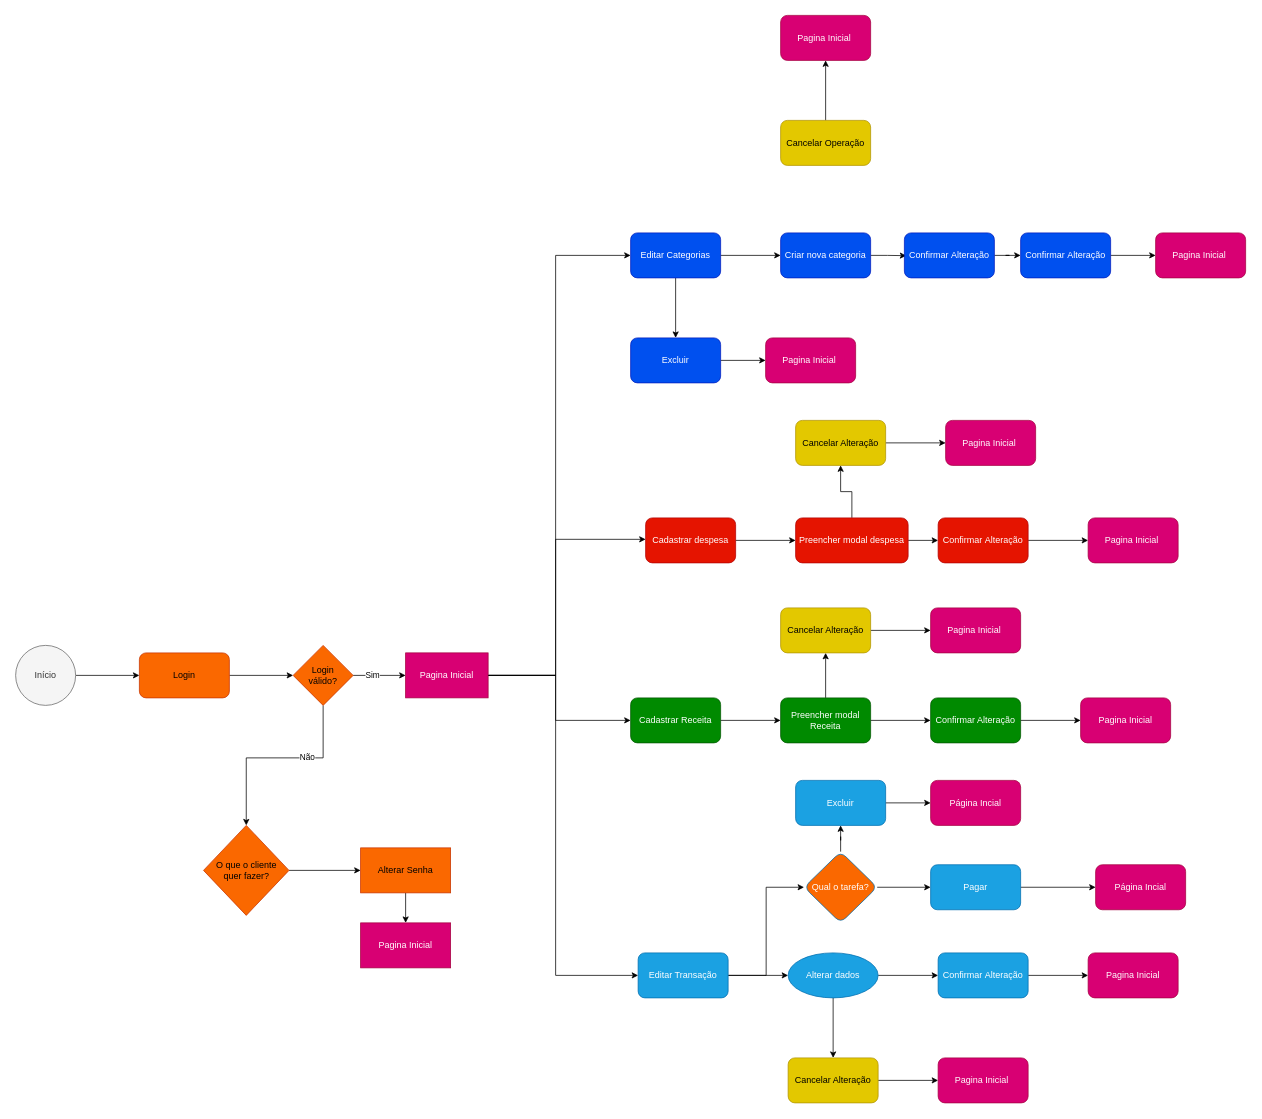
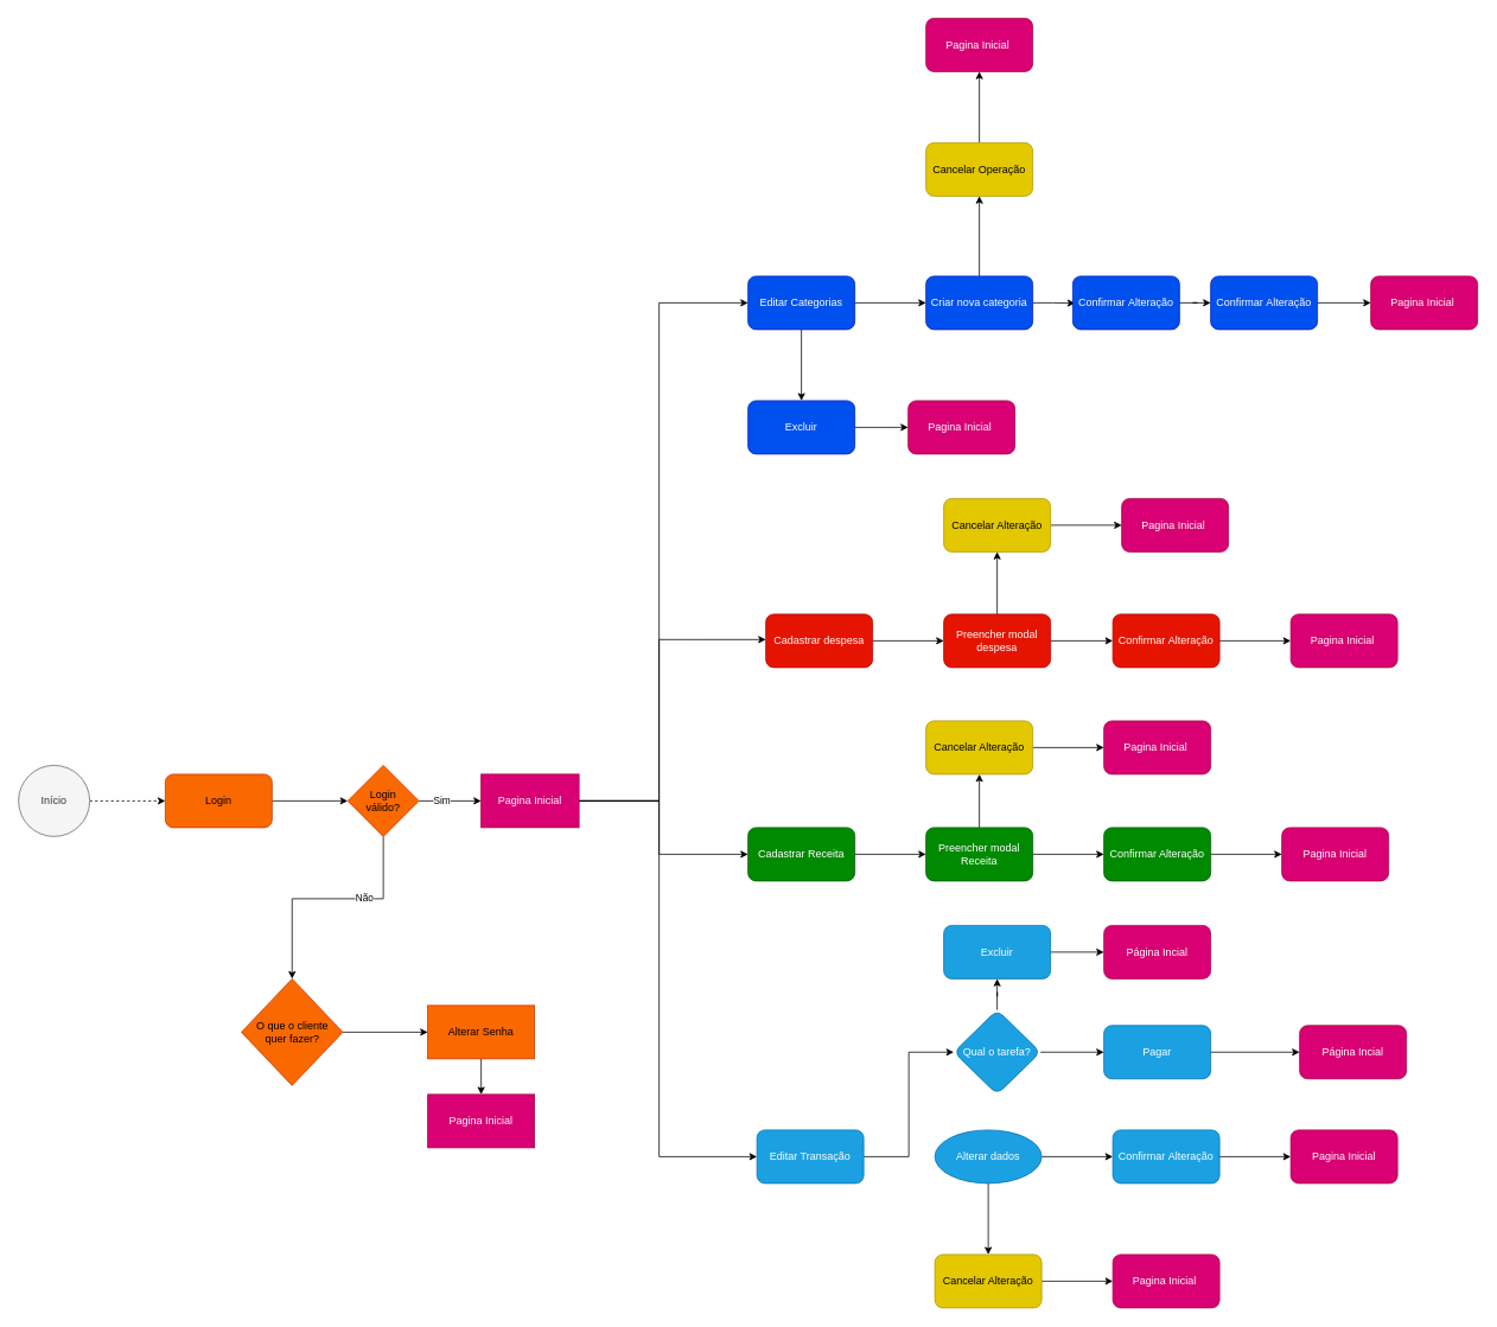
  <mxCell id="0" />
  <mxCell id="1" parent="0" />
- <mxCell id="2" style="edgeStyle=orthogonalEdgeStyle;rounded=0;orthogonalLoop=1;jettySize=auto;html=1;exitX=1;exitY=0.5;exitDx=0;exitDy=0;" parent="1" source="3" target="5" edge="1"><mxGeometry relative="1" as="geometry" /></mxCell>
+ <mxCell id="2" style="edgeStyle=orthogonalEdgeStyle;rounded=0;orthogonalLoop=1;jettySize=auto;html=1;exitX=1;exitY=0.5;exitDx=0;exitDy=0;dashed=1;" parent="1" source="3" target="5" edge="1"><mxGeometry relative="1" as="geometry" /></mxCell>
  <mxCell id="3" value="Início" style="ellipse;whiteSpace=wrap;html=1;aspect=fixed;fillColor=#f5f5f5;fontColor=#333333;strokeColor=#666666;" parent="1" vertex="1"><mxGeometry x="20" y="860" width="80" height="80" as="geometry" /></mxCell>
  <mxCell id="4" style="edgeStyle=orthogonalEdgeStyle;rounded=0;orthogonalLoop=1;jettySize=auto;html=1;exitX=1;exitY=0.5;exitDx=0;exitDy=0;" parent="1" source="5" target="10" edge="1"><mxGeometry relative="1" as="geometry" /></mxCell>
  <mxCell id="5" value="Login" style="rounded=1;whiteSpace=wrap;html=1;fillColor=#fa6800;fontColor=#000000;strokeColor=#C73500;" parent="1" vertex="1"><mxGeometry x="185" y="870" width="120" height="60" as="geometry" /></mxCell>
  <mxCell id="6" style="edgeStyle=orthogonalEdgeStyle;rounded=0;orthogonalLoop=1;jettySize=auto;html=1;exitX=0.5;exitY=1;exitDx=0;exitDy=0;entryX=0.5;entryY=0;entryDx=0;entryDy=0;" parent="1" source="10" edge="1" target="71"><mxGeometry relative="1" as="geometry"><mxPoint x="375" y="1060" as="targetPoint" /><Array as="points"><mxPoint x="430" y="1010" /><mxPoint x="328" y="1010" /><mxPoint x="328" y="1100" /></Array></mxGeometry></mxCell>
  <mxCell id="7" value="Não" style="edgeLabel;html=1;align=center;verticalAlign=middle;resizable=0;points=[];" parent="6" vertex="1" connectable="0"><mxGeometry x="-0.302" y="-2" relative="1" as="geometry"><mxPoint as="offset" /></mxGeometry></mxCell>
  <mxCell id="8" style="edgeStyle=orthogonalEdgeStyle;rounded=0;orthogonalLoop=1;jettySize=auto;html=1;" parent="1" source="10" edge="1" target="75"><mxGeometry relative="1" as="geometry"><mxPoint x="580" y="900" as="targetPoint" /></mxGeometry></mxCell>
  <mxCell id="9" value="Sim" style="edgeLabel;html=1;align=center;verticalAlign=middle;resizable=0;points=[];" parent="8" vertex="1" connectable="0"><mxGeometry x="-0.275" y="1" relative="1" as="geometry"><mxPoint as="offset" /></mxGeometry></mxCell>
  <mxCell id="10" value="Login&lt;br&gt;válido?" style="rhombus;whiteSpace=wrap;html=1;fillColor=#fa6800;fontColor=#000000;strokeColor=#C73500;" parent="1" vertex="1"><mxGeometry x="390" y="860" width="80" height="80" as="geometry" /></mxCell>
  <mxCell id="11" value="" style="edgeStyle=orthogonalEdgeStyle;rounded=0;orthogonalLoop=1;jettySize=auto;html=1;" parent="1" source="12" target="34" edge="1"><mxGeometry relative="1" as="geometry" /></mxCell>
  <mxCell id="12" value="Cadastrar despesa" style="rounded=1;whiteSpace=wrap;html=1;fillColor=#e51400;fontColor=#ffffff;strokeColor=#B20000;" parent="1" vertex="1"><mxGeometry x="860" y="690" width="120" height="60" as="geometry" /></mxCell>
  <mxCell id="13" value="" style="edgeStyle=orthogonalEdgeStyle;rounded=0;orthogonalLoop=1;jettySize=auto;html=1;" parent="1" source="14" target="27" edge="1"><mxGeometry relative="1" as="geometry" /></mxCell>
  <mxCell id="14" value="Cadastrar Receita" style="rounded=1;whiteSpace=wrap;html=1;fillColor=#008a00;fontColor=#ffffff;strokeColor=#005700;" parent="1" vertex="1"><mxGeometry x="840" y="930" width="120" height="60" as="geometry" /></mxCell>
- <mxCell id="15" value="" style="edgeStyle=orthogonalEdgeStyle;rounded=0;orthogonalLoop=1;jettySize=auto;html=1;" parent="1" source="17" target="20" edge="1"><mxGeometry relative="1" as="geometry" /></mxCell>
  <mxCell id="16" style="edgeStyle=orthogonalEdgeStyle;rounded=0;orthogonalLoop=1;jettySize=auto;html=1;entryX=0;entryY=0.5;entryDx=0;entryDy=0;" edge="1" parent="1" source="17" target="60"><mxGeometry relative="1" as="geometry" /></mxCell>
  <mxCell id="17" value="Editar Transação" style="rounded=1;whiteSpace=wrap;html=1;fillColor=#1ba1e2;fontColor=#ffffff;strokeColor=#006EAF;" parent="1" vertex="1"><mxGeometry x="850" y="1270" width="120" height="60" as="geometry" /></mxCell>
  <mxCell id="18" value="" style="edgeStyle=orthogonalEdgeStyle;rounded=0;orthogonalLoop=1;jettySize=auto;html=1;" parent="1" source="20" target="22" edge="1"><mxGeometry relative="1" as="geometry" /></mxCell>
  <mxCell id="19" value="" style="edgeStyle=orthogonalEdgeStyle;rounded=0;orthogonalLoop=1;jettySize=auto;html=1;" parent="1" source="20" target="24" edge="1"><mxGeometry relative="1" as="geometry" /></mxCell>
  <mxCell id="20" value="Alterar dados" style="ellipse;whiteSpace=wrap;html=1;fillColor=#1ba1e2;fontColor=#ffffff;strokeColor=#006EAF;" parent="1" vertex="1"><mxGeometry x="1050" y="1270" width="120" height="60" as="geometry" /></mxCell>
  <mxCell id="21" value="" style="edgeStyle=orthogonalEdgeStyle;rounded=0;orthogonalLoop=1;jettySize=auto;html=1;" parent="1" source="22" target="53" edge="1"><mxGeometry relative="1" as="geometry" /></mxCell>
  <mxCell id="22" value="Confirmar&amp;nbsp;Alteração" style="whiteSpace=wrap;html=1;rounded=1;fillColor=#1ba1e2;fontColor=#ffffff;strokeColor=#006EAF;" parent="1" vertex="1"><mxGeometry x="1250" y="1270" width="120" height="60" as="geometry" /></mxCell>
  <mxCell id="23" value="" style="edgeStyle=orthogonalEdgeStyle;rounded=0;orthogonalLoop=1;jettySize=auto;html=1;" parent="1" source="24" target="52" edge="1"><mxGeometry relative="1" as="geometry" /></mxCell>
  <mxCell id="24" value="Cancelar Alteração" style="whiteSpace=wrap;html=1;rounded=1;fillColor=#e3c800;fontColor=#000000;strokeColor=#B09500;" parent="1" vertex="1"><mxGeometry x="1050" y="1410" width="120" height="60" as="geometry" /></mxCell>
  <mxCell id="25" style="edgeStyle=orthogonalEdgeStyle;rounded=0;orthogonalLoop=1;jettySize=auto;html=1;" parent="1" source="27" target="29" edge="1"><mxGeometry relative="1" as="geometry" /></mxCell>
  <mxCell id="26" style="edgeStyle=orthogonalEdgeStyle;rounded=0;orthogonalLoop=1;jettySize=auto;html=1;exitX=0.5;exitY=0;exitDx=0;exitDy=0;" parent="1" source="27" target="31" edge="1"><mxGeometry relative="1" as="geometry" /></mxCell>
  <mxCell id="27" value="Preencher modal Receita" style="whiteSpace=wrap;html=1;rounded=1;fillColor=#008a00;fontColor=#ffffff;strokeColor=#005700;" parent="1" vertex="1"><mxGeometry x="1040" y="930" width="120" height="60" as="geometry" /></mxCell>
  <mxCell id="28" value="" style="edgeStyle=orthogonalEdgeStyle;rounded=0;orthogonalLoop=1;jettySize=auto;html=1;" parent="1" source="29" target="54" edge="1"><mxGeometry relative="1" as="geometry" /></mxCell>
  <mxCell id="29" value="Confirmar Alteração" style="whiteSpace=wrap;html=1;rounded=1;fillColor=#008a00;fontColor=#ffffff;strokeColor=#005700;" parent="1" vertex="1"><mxGeometry x="1240" y="930" width="120" height="60" as="geometry" /></mxCell>
  <mxCell id="30" value="" style="edgeStyle=orthogonalEdgeStyle;rounded=0;orthogonalLoop=1;jettySize=auto;html=1;" parent="1" source="31" target="51" edge="1"><mxGeometry relative="1" as="geometry" /></mxCell>
  <mxCell id="31" value="Cancelar Alteração" style="whiteSpace=wrap;html=1;rounded=1;fillColor=#e3c800;fontColor=#000000;strokeColor=#B09500;" parent="1" vertex="1"><mxGeometry x="1040" y="810" width="120" height="60" as="geometry" /></mxCell>
  <mxCell id="32" style="edgeStyle=orthogonalEdgeStyle;rounded=0;orthogonalLoop=1;jettySize=auto;html=1;exitX=1;exitY=0.5;exitDx=0;exitDy=0;" parent="1" source="34" target="36" edge="1"><mxGeometry relative="1" as="geometry" /></mxCell>
  <mxCell id="33" style="edgeStyle=orthogonalEdgeStyle;rounded=0;orthogonalLoop=1;jettySize=auto;html=1;exitX=0.5;exitY=0;exitDx=0;exitDy=0;" parent="1" source="34" target="38" edge="1"><mxGeometry relative="1" as="geometry" /></mxCell>
- <mxCell id="34" value="Preencher modal despesa" style="whiteSpace=wrap;html=1;rounded=1;fillColor=#e51400;fontColor=#ffffff;strokeColor=#B20000;" parent="1" vertex="1"><mxGeometry x="1060" y="690" width="150" height="60" as="geometry" /></mxCell>
+ <mxCell id="34" value="Preencher modal despesa" style="whiteSpace=wrap;html=1;rounded=1;fillColor=#e51400;fontColor=#ffffff;strokeColor=#B20000;" parent="1" vertex="1"><mxGeometry x="1060" y="690" width="120" height="60" as="geometry" /></mxCell>
  <mxCell id="35" style="edgeStyle=orthogonalEdgeStyle;rounded=0;orthogonalLoop=1;jettySize=auto;html=1;exitX=1;exitY=0.5;exitDx=0;exitDy=0;" parent="1" source="36" target="65" edge="1"><mxGeometry relative="1" as="geometry" /></mxCell>
  <mxCell id="36" value="Confirmar&amp;nbsp;Alteração" style="whiteSpace=wrap;html=1;rounded=1;fillColor=#e51400;fontColor=#ffffff;strokeColor=#B20000;" parent="1" vertex="1"><mxGeometry x="1250" y="690" width="120" height="60" as="geometry" /></mxCell>
  <mxCell id="37" value="" style="edgeStyle=orthogonalEdgeStyle;rounded=0;orthogonalLoop=1;jettySize=auto;html=1;" parent="1" source="38" target="50" edge="1"><mxGeometry relative="1" as="geometry" /></mxCell>
  <mxCell id="38" value="Cancelar Alteração" style="whiteSpace=wrap;html=1;rounded=1;fillColor=#e3c800;fontColor=#000000;strokeColor=#B09500;" parent="1" vertex="1"><mxGeometry x="1060" y="560" width="120" height="60" as="geometry" /></mxCell>
  <mxCell id="39" value="" style="edgeStyle=orthogonalEdgeStyle;rounded=0;orthogonalLoop=1;jettySize=auto;html=1;" parent="1" source="41" target="44" edge="1"><mxGeometry relative="1" as="geometry" /></mxCell>
  <mxCell id="40" value="" style="edgeStyle=orthogonalEdgeStyle;rounded=0;orthogonalLoop=1;jettySize=auto;html=1;" parent="1" source="41" target="64" edge="1"><mxGeometry relative="1" as="geometry" /></mxCell>
  <mxCell id="41" value="Editar Categorias" style="rounded=1;whiteSpace=wrap;html=1;fillColor=#0050ef;fontColor=#ffffff;strokeColor=#001DBC;" parent="1" vertex="1"><mxGeometry x="840" y="310" width="120" height="60" as="geometry" /></mxCell>
  <mxCell id="42" style="edgeStyle=orthogonalEdgeStyle;rounded=0;orthogonalLoop=1;jettySize=auto;html=1;exitX=1;exitY=0.5;exitDx=0;exitDy=0;entryX=0.021;entryY=0.507;entryDx=0;entryDy=0;entryPerimeter=0;" parent="1" source="44" target="79" edge="1"><mxGeometry relative="1" as="geometry" /></mxCell>
+ <mxCell id="43" style="edgeStyle=orthogonalEdgeStyle;rounded=0;orthogonalLoop=1;jettySize=auto;html=1;exitX=0.5;exitY=0;exitDx=0;exitDy=0;" parent="1" source="44" target="48" edge="1"><mxGeometry relative="1" as="geometry" /></mxCell>
  <mxCell id="44" value="Criar nova categoria" style="whiteSpace=wrap;html=1;rounded=1;fillColor=#0050ef;fontColor=#ffffff;strokeColor=#001DBC;" parent="1" vertex="1"><mxGeometry x="1040" y="310" width="120" height="60" as="geometry" /></mxCell>
  <mxCell id="45" style="edgeStyle=orthogonalEdgeStyle;rounded=0;orthogonalLoop=1;jettySize=auto;html=1;exitX=1;exitY=0.5;exitDx=0;exitDy=0;" parent="1" source="46" target="66" edge="1"><mxGeometry relative="1" as="geometry" /></mxCell>
  <mxCell id="46" value="Confirmar&amp;nbsp;Alteração" style="whiteSpace=wrap;html=1;rounded=1;fillColor=#0050ef;fontColor=#ffffff;strokeColor=#001DBC;" parent="1" vertex="1"><mxGeometry x="1360" y="310" width="120" height="60" as="geometry" /></mxCell>
  <mxCell id="47" value="" style="edgeStyle=orthogonalEdgeStyle;rounded=0;orthogonalLoop=1;jettySize=auto;html=1;" parent="1" source="48" target="49" edge="1"><mxGeometry relative="1" as="geometry" /></mxCell>
  <mxCell id="48" value="Cancelar Operação" style="whiteSpace=wrap;html=1;rounded=1;fillColor=#e3c800;fontColor=#000000;strokeColor=#B09500;" parent="1" vertex="1"><mxGeometry x="1040" y="160" width="120" height="60" as="geometry" /></mxCell>
  <mxCell id="49" value="Pagina Inicial&amp;nbsp;" style="whiteSpace=wrap;html=1;rounded=1;fillColor=#d80073;fontColor=#ffffff;strokeColor=#A50040;" parent="1" vertex="1"><mxGeometry x="1040" y="20" width="120" height="60" as="geometry" /></mxCell>
  <mxCell id="50" value="Pagina Inicial&amp;nbsp;" style="whiteSpace=wrap;html=1;rounded=1;fillColor=#d80073;strokeColor=#A50040;fontColor=#ffffff;" parent="1" vertex="1"><mxGeometry x="1260" y="560" width="120" height="60" as="geometry" /></mxCell>
  <mxCell id="51" value="Pagina Inicial&amp;nbsp;" style="whiteSpace=wrap;html=1;rounded=1;fillColor=#d80073;strokeColor=#A50040;fontColor=#ffffff;" parent="1" vertex="1"><mxGeometry x="1240" y="810" width="120" height="60" as="geometry" /></mxCell>
  <mxCell id="52" value="Pagina Inicial&amp;nbsp;" style="whiteSpace=wrap;html=1;rounded=1;fillColor=#d80073;strokeColor=#A50040;fontColor=#ffffff;" parent="1" vertex="1"><mxGeometry x="1250" y="1410" width="120" height="60" as="geometry" /></mxCell>
  <mxCell id="53" value="&lt;span style=&quot;font-family: Helvetica; font-size: 12px; font-style: normal; font-variant-ligatures: normal; font-variant-caps: normal; font-weight: 400; letter-spacing: normal; orphans: 2; text-align: center; text-indent: 0px; text-transform: none; widows: 2; word-spacing: 0px; -webkit-text-stroke-width: 0px; white-space: normal; text-decoration-thickness: initial; text-decoration-style: initial; text-decoration-color: initial; float: none; display: inline !important;&quot;&gt;&lt;font style=&quot;color: rgb(255, 255, 255);&quot;&gt;Pagina Inicial&lt;/font&gt;&lt;/span&gt;" style="whiteSpace=wrap;html=1;rounded=1;fillColor=#d80073;fontColor=#ffffff;strokeColor=#A50040;" parent="1" vertex="1"><mxGeometry x="1450" y="1270" width="120" height="60" as="geometry" /></mxCell>
  <mxCell id="54" value="Pagina Inicial" style="whiteSpace=wrap;html=1;rounded=1;fillColor=#d80073;fontColor=#ffffff;strokeColor=#A50040;" parent="1" vertex="1"><mxGeometry x="1440" y="930" width="120" height="60" as="geometry" /></mxCell>
  <mxCell id="55" value="" style="edgeStyle=orthogonalEdgeStyle;rounded=0;orthogonalLoop=1;jettySize=auto;html=1;" parent="1" source="56" target="57" edge="1"><mxGeometry relative="1" as="geometry" /></mxCell>
  <mxCell id="56" value="Pagar" style="whiteSpace=wrap;html=1;fillColor=#1ba1e2;strokeColor=#006EAF;fontColor=#ffffff;rounded=1;" parent="1" vertex="1"><mxGeometry x="1240" y="1152.5" width="120" height="60" as="geometry" /></mxCell>
  <mxCell id="57" value="Página Incial" style="whiteSpace=wrap;html=1;fillColor=#d80073;strokeColor=#A50040;fontColor=#ffffff;rounded=1;" parent="1" vertex="1"><mxGeometry x="1460" y="1152.5" width="120" height="60" as="geometry" /></mxCell>
  <mxCell id="58" style="edgeStyle=orthogonalEdgeStyle;rounded=0;orthogonalLoop=1;jettySize=auto;html=1;" parent="1" source="60" target="56" edge="1"><mxGeometry relative="1" as="geometry" /></mxCell>
  <mxCell id="59" style="edgeStyle=orthogonalEdgeStyle;rounded=0;orthogonalLoop=1;jettySize=auto;html=1;exitX=0.5;exitY=0;exitDx=0;exitDy=0;" parent="1" source="60" target="62" edge="1"><mxGeometry relative="1" as="geometry" /></mxCell>
- <mxCell id="60" value="Qual o tarefa?" style="rhombus;whiteSpace=wrap;html=1;fillColor=#fa6800;strokeColor=#006EAF;fontColor=#ffffff;rounded=1;" parent="1" vertex="1"><mxGeometry x="1071.25" y="1135" width="97.5" height="95" as="geometry" /></mxCell>
+ <mxCell id="60" value="Qual o tarefa?" style="rhombus;whiteSpace=wrap;html=1;fillColor=#1ba1e2;strokeColor=#006EAF;fontColor=#ffffff;rounded=1;" parent="1" vertex="1"><mxGeometry x="1071.25" y="1135" width="97.5" height="95" as="geometry" /></mxCell>
  <mxCell id="61" style="edgeStyle=orthogonalEdgeStyle;rounded=0;orthogonalLoop=1;jettySize=auto;html=1;exitX=1;exitY=0.5;exitDx=0;exitDy=0;" edge="1" parent="1" source="62" target="77"><mxGeometry relative="1" as="geometry" /></mxCell>
  <mxCell id="62" value="Excluir" style="whiteSpace=wrap;html=1;fillColor=#1ba1e2;strokeColor=#006EAF;fontColor=#ffffff;rounded=1;" parent="1" vertex="1"><mxGeometry x="1060" y="1040" width="120" height="60" as="geometry" /></mxCell>
  <mxCell id="63" style="edgeStyle=orthogonalEdgeStyle;rounded=0;orthogonalLoop=1;jettySize=auto;html=1;" edge="1" parent="1" source="64" target="80"><mxGeometry relative="1" as="geometry" /></mxCell>
  <mxCell id="64" value="Excluir" style="whiteSpace=wrap;html=1;fillColor=#0050ef;strokeColor=#001DBC;fontColor=#ffffff;rounded=1;" parent="1" vertex="1"><mxGeometry x="840" y="450" width="120" height="60" as="geometry" /></mxCell>
  <mxCell id="65" value="Pagina Inicial&amp;nbsp;" style="whiteSpace=wrap;html=1;rounded=1;fillColor=#d80073;strokeColor=#A50040;fontColor=#ffffff;" parent="1" vertex="1"><mxGeometry x="1450" y="690" width="120" height="60" as="geometry" /></mxCell>
  <mxCell id="66" value="Pagina Inicial&amp;nbsp;" style="whiteSpace=wrap;html=1;rounded=1;fillColor=#d80073;fontColor=#ffffff;strokeColor=#A50040;" parent="1" vertex="1"><mxGeometry x="1540" y="310" width="120" height="60" as="geometry" /></mxCell>
  <mxCell id="67" value="" style="edgeStyle=orthogonalEdgeStyle;rounded=0;orthogonalLoop=1;jettySize=auto;html=1;" parent="1" source="68" target="69" edge="1"><mxGeometry relative="1" as="geometry" /></mxCell>
  <mxCell id="68" value="Alterar Senha" style="whiteSpace=wrap;html=1;fillColor=#fa6800;fontColor=#000000;strokeColor=#C73500;" parent="1" vertex="1"><mxGeometry x="480" y="1130" width="120" height="60" as="geometry" /></mxCell>
  <mxCell id="69" value="Pagina Inicial" style="whiteSpace=wrap;html=1;fillColor=#d80073;fontColor=#ffffff;strokeColor=#A50040;" parent="1" vertex="1"><mxGeometry x="480" y="1230" width="120" height="60" as="geometry" /></mxCell>
  <mxCell id="70" style="edgeStyle=orthogonalEdgeStyle;rounded=0;orthogonalLoop=1;jettySize=auto;html=1;" edge="1" parent="1" source="71" target="68"><mxGeometry relative="1" as="geometry" /></mxCell>
  <mxCell id="71" value="O que o cliente&lt;div&gt;quer fazer?&lt;/div&gt;" style="rhombus;whiteSpace=wrap;html=1;fillColor=#fa6800;fontColor=#000000;strokeColor=#C73500;" parent="1" vertex="1"><mxGeometry x="270.5" y="1100" width="114" height="120" as="geometry" /></mxCell>
  <mxCell id="72" style="edgeStyle=orthogonalEdgeStyle;rounded=0;orthogonalLoop=1;jettySize=auto;html=1;entryX=0;entryY=0.5;entryDx=0;entryDy=0;" edge="1" parent="1" source="75" target="41"><mxGeometry relative="1" as="geometry"><mxPoint x="720" y="900" as="targetPoint" /><Array as="points"><mxPoint x="740" y="900" /><mxPoint x="740" y="340" /></Array></mxGeometry></mxCell>
  <mxCell id="73" style="edgeStyle=orthogonalEdgeStyle;rounded=0;orthogonalLoop=1;jettySize=auto;html=1;" edge="1" parent="1" source="75" target="14"><mxGeometry relative="1" as="geometry"><Array as="points"><mxPoint x="740" y="900" /><mxPoint x="740" y="960" /></Array></mxGeometry></mxCell>
  <mxCell id="74" style="edgeStyle=orthogonalEdgeStyle;rounded=0;orthogonalLoop=1;jettySize=auto;html=1;entryX=0;entryY=0.5;entryDx=0;entryDy=0;" edge="1" parent="1" source="75" target="17"><mxGeometry relative="1" as="geometry"><Array as="points"><mxPoint x="740" y="900" /><mxPoint x="740" y="1300" /></Array></mxGeometry></mxCell>
  <mxCell id="75" value="Pagina Inicial" style="whiteSpace=wrap;html=1;fillColor=#d80073;fontColor=#ffffff;strokeColor=#A50040;" vertex="1" parent="1"><mxGeometry x="540" y="870" width="110" height="60" as="geometry" /></mxCell>
  <mxCell id="76" style="edgeStyle=orthogonalEdgeStyle;rounded=0;orthogonalLoop=1;jettySize=auto;html=1;entryX=0;entryY=0.477;entryDx=0;entryDy=0;entryPerimeter=0;" edge="1" parent="1" source="75" target="12"><mxGeometry relative="1" as="geometry"><Array as="points"><mxPoint x="740" y="900" /><mxPoint x="740" y="719" /></Array></mxGeometry></mxCell>
  <mxCell id="77" value="Página Incial" style="whiteSpace=wrap;html=1;fillColor=#d80073;strokeColor=#A50040;fontColor=#ffffff;rounded=1;" vertex="1" parent="1"><mxGeometry x="1240" y="1040" width="120" height="60" as="geometry" /></mxCell>
  <mxCell id="78" style="edgeStyle=orthogonalEdgeStyle;rounded=0;orthogonalLoop=1;jettySize=auto;html=1;" edge="1" parent="1" source="79" target="46"><mxGeometry relative="1" as="geometry" /></mxCell>
  <mxCell id="79" value="Confirmar&amp;nbsp;Alteração" style="whiteSpace=wrap;html=1;rounded=1;fillColor=#0050ef;fontColor=#ffffff;strokeColor=#001DBC;" vertex="1" parent="1"><mxGeometry x="1205" y="310" width="120" height="60" as="geometry" /></mxCell>
  <mxCell id="80" value="Pagina Inicial&amp;nbsp;" style="whiteSpace=wrap;html=1;rounded=1;fillColor=#d80073;fontColor=#ffffff;strokeColor=#A50040;" vertex="1" parent="1"><mxGeometry x="1020" y="450" width="120" height="60" as="geometry" /></mxCell>
